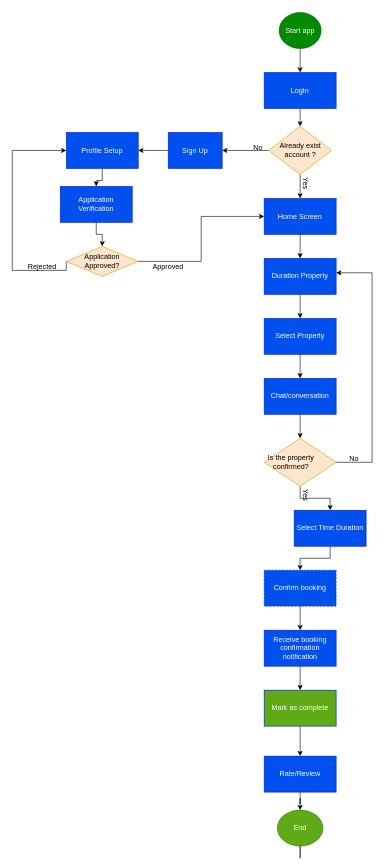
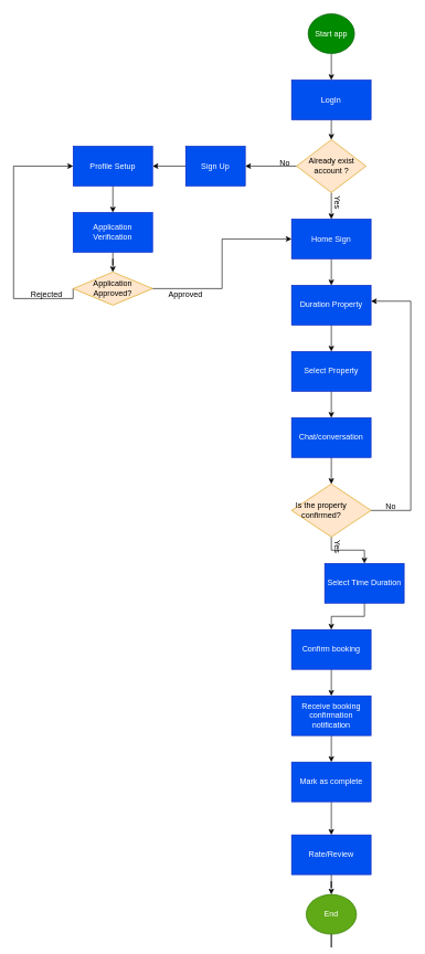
  <mxCell id="0" />
  <mxCell id="1" parent="0" />
  <mxCell id="2" value="" style="edgeStyle=orthogonalEdgeStyle;rounded=0;orthogonalLoop=1;jettySize=auto;html=1;" edge="1" parent="1" source="3" target="5"><mxGeometry relative="1" as="geometry" /></mxCell>
  <mxCell id="3" value="Start app" style="ellipse;whiteSpace=wrap;html=1;fillColor=#008a00;fontColor=#ffffff;strokeColor=#005700;" vertex="1" parent="1"><mxGeometry x="465" y="20" width="70" height="60" as="geometry" /></mxCell>
  <mxCell id="4" style="edgeStyle=orthogonalEdgeStyle;rounded=0;orthogonalLoop=1;jettySize=auto;html=1;exitX=0.5;exitY=1;exitDx=0;exitDy=0;entryX=0.5;entryY=0;entryDx=0;entryDy=0;" edge="1" parent="1" source="5" target="8"><mxGeometry relative="1" as="geometry" /></mxCell>
  <mxCell id="5" value="LogIn" style="whiteSpace=wrap;html=1;fillColor=#0050ef;fontColor=#ffffff;strokeColor=#001DBC;" vertex="1" parent="1"><mxGeometry x="440" y="120" width="120" height="60" as="geometry" /></mxCell>
  <mxCell id="6" value="" style="edgeStyle=orthogonalEdgeStyle;rounded=0;orthogonalLoop=1;jettySize=auto;html=1;" edge="1" parent="1" source="8" target="10"><mxGeometry relative="1" as="geometry" /></mxCell>
  <mxCell id="7" value="" style="edgeStyle=orthogonalEdgeStyle;rounded=0;orthogonalLoop=1;jettySize=auto;html=1;" edge="1" parent="1" source="8" target="12"><mxGeometry relative="1" as="geometry" /></mxCell>
  <mxCell id="8" value="Already exist account ?" style="rhombus;whiteSpace=wrap;html=1;fillColor=#ffe6cc;strokeColor=#d79b00;" vertex="1" parent="1"><mxGeometry x="447.5" y="210" width="105" height="80" as="geometry" /></mxCell>
  <mxCell id="9" value="" style="edgeStyle=orthogonalEdgeStyle;rounded=0;orthogonalLoop=1;jettySize=auto;html=1;" edge="1" parent="1" source="10" target="21"><mxGeometry relative="1" as="geometry" /></mxCell>
- <mxCell id="10" value="Home Screen" style="whiteSpace=wrap;html=1;fillColor=#0050ef;fontColor=#ffffff;strokeColor=#001DBC;" vertex="1" parent="1"><mxGeometry x="440" y="330" width="120" height="60" as="geometry" /></mxCell>
+ <mxCell id="10" value="Home Sign" style="whiteSpace=wrap;html=1;fillColor=#0050ef;fontColor=#ffffff;strokeColor=#001DBC;" vertex="1" parent="1"><mxGeometry x="440" y="330" width="120" height="60" as="geometry" /></mxCell>
  <mxCell id="11" value="" style="edgeStyle=orthogonalEdgeStyle;rounded=0;orthogonalLoop=1;jettySize=auto;html=1;" edge="1" parent="1" source="12" target="14"><mxGeometry relative="1" as="geometry" /></mxCell>
  <mxCell id="12" value="Sign Up" style="whiteSpace=wrap;html=1;fillColor=#0050ef;fontColor=#ffffff;strokeColor=#001DBC;" vertex="1" parent="1"><mxGeometry x="280" y="220" width="90" height="60" as="geometry" /></mxCell>
  <mxCell id="13" value="" style="edgeStyle=orthogonalEdgeStyle;rounded=0;orthogonalLoop=1;jettySize=auto;html=1;" edge="1" parent="1" source="14" target="16"><mxGeometry relative="1" as="geometry" /></mxCell>
  <mxCell id="14" value="Profile Setup" style="whiteSpace=wrap;html=1;fillColor=#0050ef;fontColor=#ffffff;strokeColor=#001DBC;" vertex="1" parent="1"><mxGeometry x="110" y="220" width="120" height="60" as="geometry" /></mxCell>
  <mxCell id="15" value="" style="edgeStyle=orthogonalEdgeStyle;rounded=0;orthogonalLoop=1;jettySize=auto;html=1;" edge="1" parent="1" source="16" target="19"><mxGeometry relative="1" as="geometry" /></mxCell>
- <mxCell id="16" value="Application Verification" style="whiteSpace=wrap;html=1;fillColor=#0050ef;fontColor=#ffffff;strokeColor=#001DBC;" vertex="1" parent="1"><mxGeometry x="100" y="310" width="120" height="60" as="geometry" /></mxCell>
+ <mxCell id="16" value="Application Verification" style="whiteSpace=wrap;html=1;fillColor=#0050ef;fontColor=#ffffff;strokeColor=#001DBC;" vertex="1" parent="1"><mxGeometry x="110" y="320" width="120" height="60" as="geometry" /></mxCell>
  <mxCell id="17" style="edgeStyle=orthogonalEdgeStyle;rounded=0;orthogonalLoop=1;jettySize=auto;html=1;exitX=1;exitY=0.5;exitDx=0;exitDy=0;entryX=0;entryY=0.5;entryDx=0;entryDy=0;" edge="1" parent="1" source="19" target="10"><mxGeometry relative="1" as="geometry" /></mxCell>
  <mxCell id="18" style="edgeStyle=orthogonalEdgeStyle;rounded=0;orthogonalLoop=1;jettySize=auto;html=1;exitX=0;exitY=0.5;exitDx=0;exitDy=0;entryX=0;entryY=0.5;entryDx=0;entryDy=0;" edge="1" parent="1" source="19" target="14"><mxGeometry relative="1" as="geometry"><Array as="points"><mxPoint x="20" y="450" /><mxPoint x="20" y="250" /></Array></mxGeometry></mxCell>
  <mxCell id="19" value="Application Approved?" style="rhombus;whiteSpace=wrap;html=1;fillColor=#ffe6cc;strokeColor=#d79b00;" vertex="1" parent="1"><mxGeometry x="110" y="410" width="120" height="50" as="geometry" /></mxCell>
  <mxCell id="20" value="" style="edgeStyle=orthogonalEdgeStyle;rounded=0;orthogonalLoop=1;jettySize=auto;html=1;" edge="1" parent="1" source="21" target="23"><mxGeometry relative="1" as="geometry" /></mxCell>
  <mxCell id="21" value="Duration Property" style="whiteSpace=wrap;html=1;fillColor=#0050ef;fontColor=#ffffff;strokeColor=#001DBC;" vertex="1" parent="1"><mxGeometry x="440" y="430" width="120" height="60" as="geometry" /></mxCell>
  <mxCell id="22" value="" style="edgeStyle=orthogonalEdgeStyle;rounded=0;orthogonalLoop=1;jettySize=auto;html=1;" edge="1" parent="1" source="23" target="25"><mxGeometry relative="1" as="geometry" /></mxCell>
  <mxCell id="23" value="Select Property" style="whiteSpace=wrap;html=1;fillColor=#0050ef;fontColor=#ffffff;strokeColor=#001DBC;" vertex="1" parent="1"><mxGeometry x="440" y="530" width="120" height="60" as="geometry" /></mxCell>
  <mxCell id="24" value="" style="edgeStyle=orthogonalEdgeStyle;rounded=0;orthogonalLoop=1;jettySize=auto;html=1;" edge="1" parent="1" source="25" target="27"><mxGeometry relative="1" as="geometry" /></mxCell>
  <mxCell id="25" value="Chat/conversation" style="whiteSpace=wrap;html=1;fillColor=#0050ef;fontColor=#ffffff;strokeColor=#001DBC;" vertex="1" parent="1"><mxGeometry x="440" y="630" width="120" height="60" as="geometry" /></mxCell>
  <mxCell id="26" value="" style="edgeStyle=orthogonalEdgeStyle;rounded=0;orthogonalLoop=1;jettySize=auto;html=1;" edge="1" parent="1" source="27" target="30"><mxGeometry relative="1" as="geometry" /></mxCell>
  <mxCell id="27" value="" style="rhombus;whiteSpace=wrap;html=1;fillColor=#ffe6cc;strokeColor=#d79b00;" vertex="1" parent="1"><mxGeometry x="440" y="730" width="120" height="80" as="geometry" /></mxCell>
  <mxCell id="28" value="Is the property confirmed?" style="text;html=1;align=center;verticalAlign=middle;whiteSpace=wrap;rounded=0;" vertex="1" parent="1"><mxGeometry x="445" y="755" width="80" height="30" as="geometry" /></mxCell>
  <mxCell id="29" value="" style="edgeStyle=orthogonalEdgeStyle;rounded=0;orthogonalLoop=1;jettySize=auto;html=1;" edge="1" parent="1" source="30" target="32"><mxGeometry relative="1" as="geometry" /></mxCell>
  <mxCell id="30" value="Select Time Duration" style="whiteSpace=wrap;html=1;fillColor=#0050ef;fontColor=#ffffff;strokeColor=#001DBC;" vertex="1" parent="1"><mxGeometry x="490" y="850" width="120" height="60" as="geometry" /></mxCell>
  <mxCell id="31" value="" style="edgeStyle=orthogonalEdgeStyle;rounded=0;orthogonalLoop=1;jettySize=auto;html=1;" edge="1" parent="1" source="32" target="34"><mxGeometry relative="1" as="geometry" /></mxCell>
- <mxCell id="32" value="Confirm booking" style="whiteSpace=wrap;html=1;fillColor=#0050ef;fontColor=#ffffff;strokeColor=#001DBC;dashed=1;" vertex="1" parent="1"><mxGeometry x="440" y="950" width="120" height="60" as="geometry" /></mxCell>
+ <mxCell id="32" value="Confirm booking" style="whiteSpace=wrap;html=1;fillColor=#0050ef;fontColor=#ffffff;strokeColor=#001DBC;" vertex="1" parent="1"><mxGeometry x="440" y="950" width="120" height="60" as="geometry" /></mxCell>
  <mxCell id="33" value="" style="edgeStyle=orthogonalEdgeStyle;rounded=0;orthogonalLoop=1;jettySize=auto;html=1;" edge="1" parent="1" source="34" target="37"><mxGeometry relative="1" as="geometry" /></mxCell>
  <mxCell id="34" value="Receive booking confirmation notification" style="whiteSpace=wrap;html=1;fillColor=#0050ef;fontColor=#ffffff;strokeColor=#001DBC;" vertex="1" parent="1"><mxGeometry x="440" y="1050" width="120" height="60" as="geometry" /></mxCell>
  <mxCell id="35" style="edgeStyle=orthogonalEdgeStyle;rounded=0;orthogonalLoop=1;jettySize=auto;html=1;exitX=1;exitY=0.5;exitDx=0;exitDy=0;entryX=1;entryY=0.4;entryDx=0;entryDy=0;entryPerimeter=0;" edge="1" parent="1" source="27" target="21"><mxGeometry relative="1" as="geometry"><Array as="points"><mxPoint x="620" y="770" /><mxPoint x="620" y="454" /></Array></mxGeometry></mxCell>
  <mxCell id="36" value="" style="edgeStyle=orthogonalEdgeStyle;rounded=0;orthogonalLoop=1;jettySize=auto;html=1;" edge="1" parent="1" source="37" target="39"><mxGeometry relative="1" as="geometry" /></mxCell>
- <mxCell id="37" value="Mark as complete" style="whiteSpace=wrap;html=1;fillColor=#60a917;fontColor=#ffffff;strokeColor=#001DBC;" vertex="1" parent="1"><mxGeometry x="440" y="1150" width="120" height="60" as="geometry" /></mxCell>
+ <mxCell id="37" value="Mark as complete" style="whiteSpace=wrap;html=1;fillColor=#0050ef;fontColor=#ffffff;strokeColor=#001DBC;" vertex="1" parent="1"><mxGeometry x="440" y="1150" width="120" height="60" as="geometry" /></mxCell>
  <mxCell id="38" value="" style="edgeStyle=orthogonalEdgeStyle;rounded=0;orthogonalLoop=1;jettySize=auto;html=1;" edge="1" parent="1" source="47"><mxGeometry relative="1" as="geometry"><mxPoint x="500" y="1390" as="targetPoint" /></mxGeometry></mxCell>
  <mxCell id="39" value="Rate/Review" style="whiteSpace=wrap;html=1;fillColor=#0050ef;fontColor=#ffffff;strokeColor=#001DBC;" vertex="1" parent="1"><mxGeometry x="440" y="1260" width="120" height="60" as="geometry" /></mxCell>
  <mxCell id="40" value="Yes" style="text;html=1;align=center;verticalAlign=middle;whiteSpace=wrap;rounded=0;rotation=90;" vertex="1" parent="1"><mxGeometry x="480" y="290" width="60" height="30" as="geometry" /></mxCell>
  <mxCell id="41" value="No" style="text;html=1;align=center;verticalAlign=middle;whiteSpace=wrap;rounded=0;" vertex="1" parent="1"><mxGeometry x="400" y="230" width="60" height="30" as="geometry" /></mxCell>
  <mxCell id="42" value="Approved" style="text;html=1;align=center;verticalAlign=middle;whiteSpace=wrap;rounded=0;" vertex="1" parent="1"><mxGeometry x="250" y="430" width="60" height="30" as="geometry" /></mxCell>
  <mxCell id="43" value="Rejected" style="text;html=1;align=center;verticalAlign=middle;whiteSpace=wrap;rounded=0;" vertex="1" parent="1"><mxGeometry x="40" y="430" width="60" height="30" as="geometry" /></mxCell>
  <mxCell id="44" value="No" style="text;html=1;align=center;verticalAlign=middle;whiteSpace=wrap;rounded=0;" vertex="1" parent="1"><mxGeometry x="560" y="750" width="60" height="30" as="geometry" /></mxCell>
  <mxCell id="45" value="Yes" style="text;html=1;align=center;verticalAlign=middle;whiteSpace=wrap;rounded=0;rotation=90;" vertex="1" parent="1"><mxGeometry x="480" y="810" width="60" height="30" as="geometry" /></mxCell>
  <mxCell id="46" value="" style="edgeStyle=orthogonalEdgeStyle;rounded=0;orthogonalLoop=1;jettySize=auto;html=1;" edge="1" parent="1" source="39" target="47"><mxGeometry relative="1" as="geometry"><mxPoint x="500" y="1320" as="sourcePoint" /><mxPoint x="500" y="1390" as="targetPoint" /></mxGeometry></mxCell>
  <mxCell id="47" value="End" style="ellipse;whiteSpace=wrap;html=1;fillColor=#60a917;fontColor=#ffffff;strokeColor=#2D7600;" vertex="1" parent="1"><mxGeometry x="462" y="1350" width="76" height="60" as="geometry" /></mxCell>
